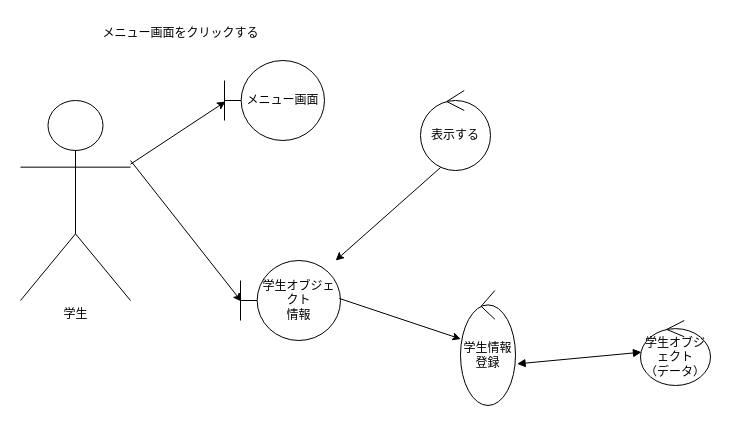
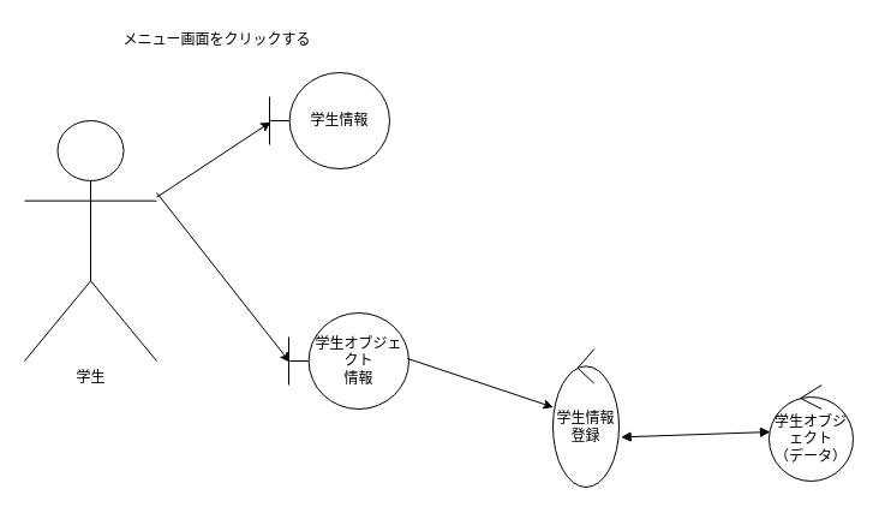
  <mxCell id="0" />
  <mxCell id="1" parent="0" />
  <mxCell id="2" value="学生" style="shape=umlActor;verticalLabelPosition=bottom;verticalAlign=top;html=1;outlineConnect=0;" vertex="1" parent="1"><mxGeometry x="20" y="100" width="110" height="200" as="geometry" /></mxCell>
  <mxCell id="3" value="" style="endArrow=classic;html=1;rounded=0;entryX=0.01;entryY=0.513;entryDx=0;entryDy=0;entryPerimeter=0;" edge="1" parent="1" source="2" target="4"><mxGeometry width="50" height="50" relative="1" as="geometry"><mxPoint x="300" y="150" as="sourcePoint" /><mxPoint x="260" y="80" as="targetPoint" /></mxGeometry></mxCell>
- <mxCell id="4" value="メニュー画面" style="shape=umlBoundary;whiteSpace=wrap;html=1;" vertex="1" parent="1"><mxGeometry x="224" y="60" width="100" height="80" as="geometry" /></mxCell>
+ <mxCell id="4" value="学生情報" style="shape=umlBoundary;whiteSpace=wrap;html=1;" vertex="1" parent="1"><mxGeometry x="224" y="60" width="100" height="80" as="geometry" /></mxCell>
  <mxCell id="5" value="メニュー画面をクリックする&lt;div&gt;&lt;br&gt;&lt;/div&gt;" style="text;html=1;align=center;verticalAlign=middle;resizable=0;points=[];autosize=1;strokeColor=none;fillColor=none;" vertex="1" parent="1"><mxGeometry x="90" y="20" width="180" height="40" as="geometry" /></mxCell>
- <mxCell id="6" value="表示する" style="ellipse;shape=umlControl;whiteSpace=wrap;html=1;" vertex="1" parent="1"><mxGeometry x="420" y="90" width="70" height="80" as="geometry" /></mxCell>
  <mxCell id="7" value="学生オブジェクト&lt;div&gt;情報&lt;/div&gt;" style="shape=umlBoundary;whiteSpace=wrap;html=1;" vertex="1" parent="1"><mxGeometry x="240" y="260" width="100" height="80" as="geometry" /></mxCell>
  <mxCell id="8" value="" style="endArrow=classic;html=1;rounded=0;entryX=0.01;entryY=0.513;entryDx=0;entryDy=0;entryPerimeter=0;" edge="1" parent="1" target="7"><mxGeometry width="50" height="50" relative="1" as="geometry"><mxPoint x="130" y="160" as="sourcePoint" /><mxPoint x="245" y="121" as="targetPoint" /></mxGeometry></mxCell>
  <mxCell id="9" value="" style="endArrow=classic;html=1;rounded=0;exitX=0.99;exitY=0.475;exitDx=0;exitDy=0;exitPerimeter=0;" edge="1" parent="1" source="7" target="10"><mxGeometry width="50" height="50" relative="1" as="geometry"><mxPoint x="160" y="194" as="sourcePoint" /><mxPoint x="440" y="340" as="targetPoint" /></mxGeometry></mxCell>
  <mxCell id="10" value="学生情報&lt;div&gt;登録&lt;/div&gt;" style="ellipse;shape=umlControl;whiteSpace=wrap;html=1;" vertex="1" parent="1"><mxGeometry x="460" y="290" width="55" height="115" as="geometry" /></mxCell>
- <mxCell id="11" value="" style="endArrow=classic;html=1;rounded=0;exitX=0.286;exitY=0.963;exitDx=0;exitDy=0;exitPerimeter=0;" edge="1" parent="1" source="6" target="7"><mxGeometry width="50" height="50" relative="1" as="geometry"><mxPoint x="170" y="204" as="sourcePoint" /><mxPoint x="265" y="141" as="targetPoint" /></mxGeometry></mxCell>
- <mxCell id="12" value="学生&lt;span style=&quot;background-color: initial;&quot;&gt;オブジェクト&lt;/span&gt;&lt;div&gt;&lt;div&gt;（データ）&lt;/div&gt;&lt;/div&gt;" style="ellipse;shape=umlControl;whiteSpace=wrap;html=1;" vertex="1" parent="1"><mxGeometry x="640" y="320" width="70" height="65" as="geometry" /></mxCell>
+ <mxCell id="12" value="学生&lt;span style=&quot;background-color: initial;&quot;&gt;オブジェクト&lt;/span&gt;&lt;div&gt;&lt;div&gt;（データ）&lt;/div&gt;&lt;/div&gt;" style="ellipse;shape=umlControl;whiteSpace=wrap;html=1;" vertex="1" parent="1"><mxGeometry x="640" y="320" width="70" height="80" as="geometry" /></mxCell>
  <mxCell id="13" value="" style="endArrow=block;startArrow=block;endFill=1;startFill=1;html=1;rounded=0;exitX=1.029;exitY=0.638;exitDx=0;exitDy=0;exitPerimeter=0;entryX=0.014;entryY=0.488;entryDx=0;entryDy=0;entryPerimeter=0;" edge="1" parent="1" source="10" target="12"><mxGeometry width="160" relative="1" as="geometry"><mxPoint x="290" y="340" as="sourcePoint" /><mxPoint x="450" y="340" as="targetPoint" /></mxGeometry></mxCell>
